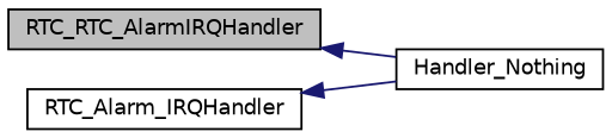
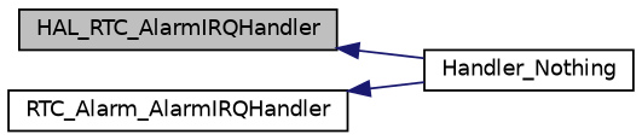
  digraph {
    rankdir=LR
    node [color=black fillcolor=white fontname=Helvetica fontsize=10 shape=record style=filled]
    edge [color=midnightblue dir=back fontname=Helvetica fontsize=10 labelfontname=Helvetica labelfontsize=10 style=solid]
-   n1 [fillcolor=grey75 fontcolor=black height=0.2 label=RTC_RTC_AlarmIRQHandler width=0.4]
+   n1 [fillcolor=grey75 fontcolor=black height=0.2 label=HAL_RTC_AlarmIRQHandler width=0.4]
    n2 [height=0.2 label=Handler_Nothing width=0.4]
-   n3 [height=0.2 label=RTC_Alarm_IRQHandler width=0.4]
+   n3 [height=0.2 label=RTC_Alarm_AlarmIRQHandler width=0.4]
    n1 -> n2
    n3 -> n2
  }
